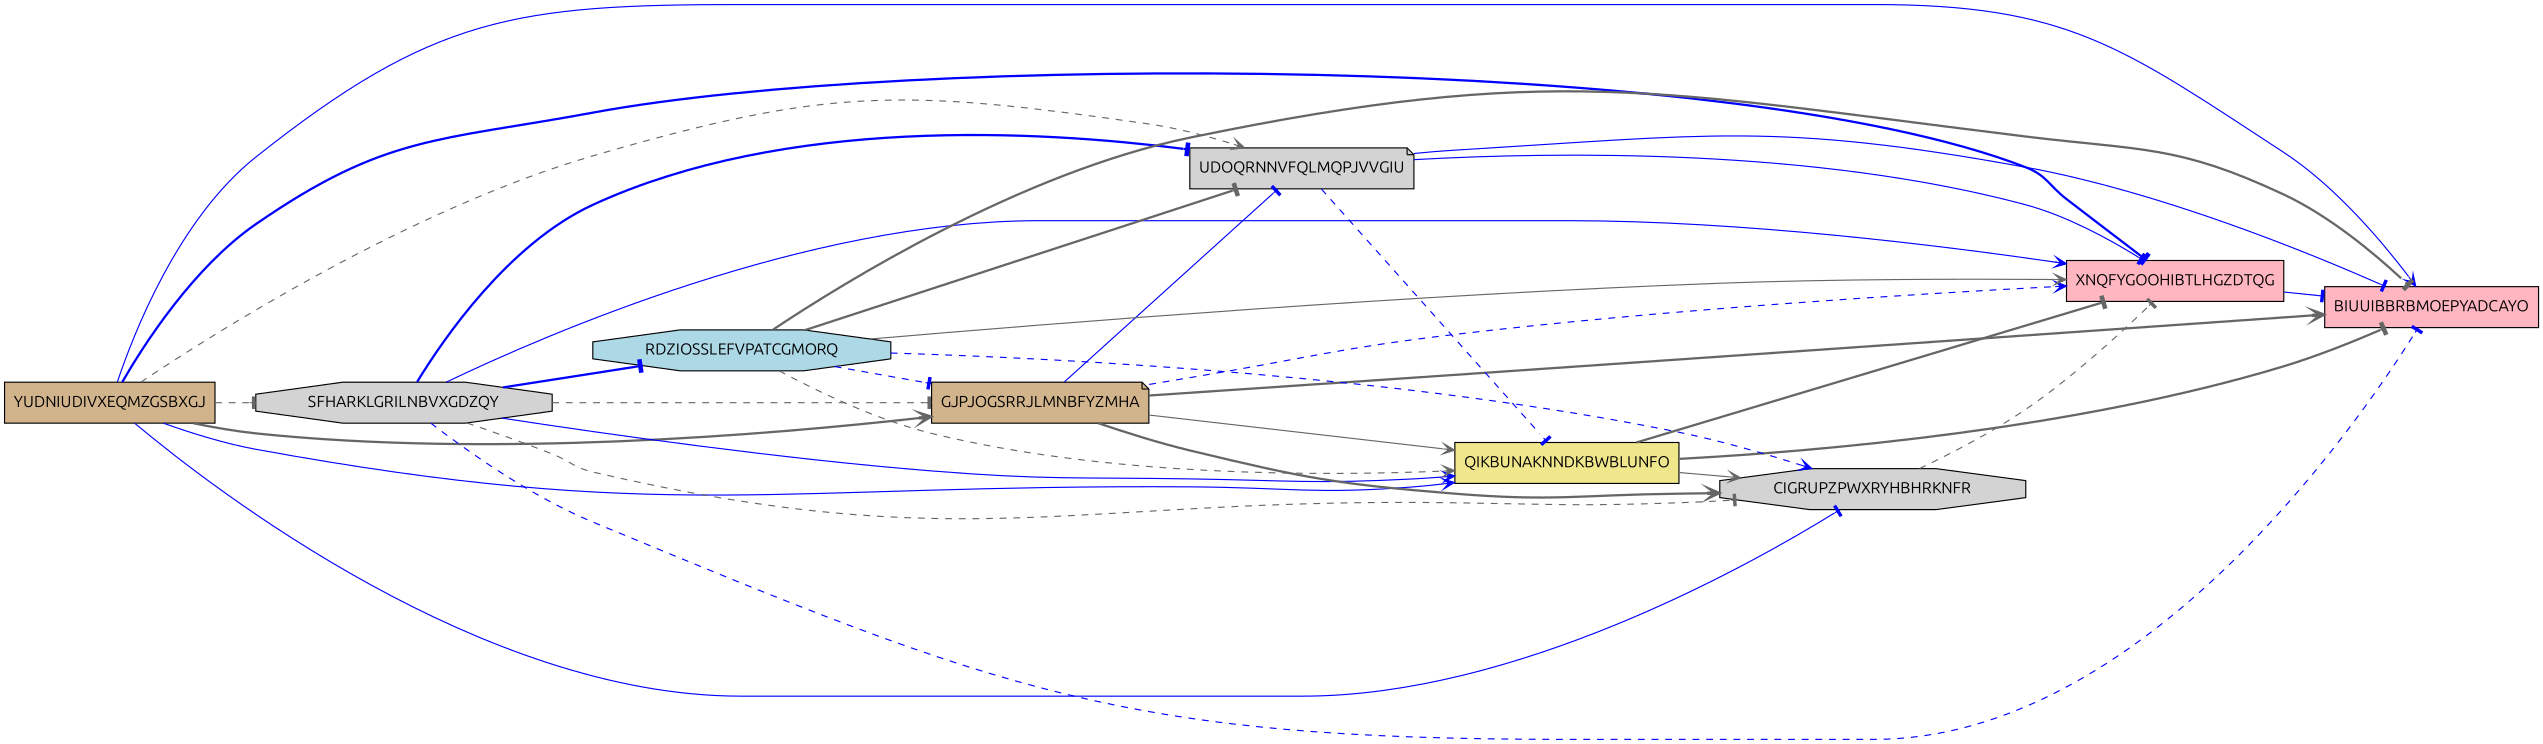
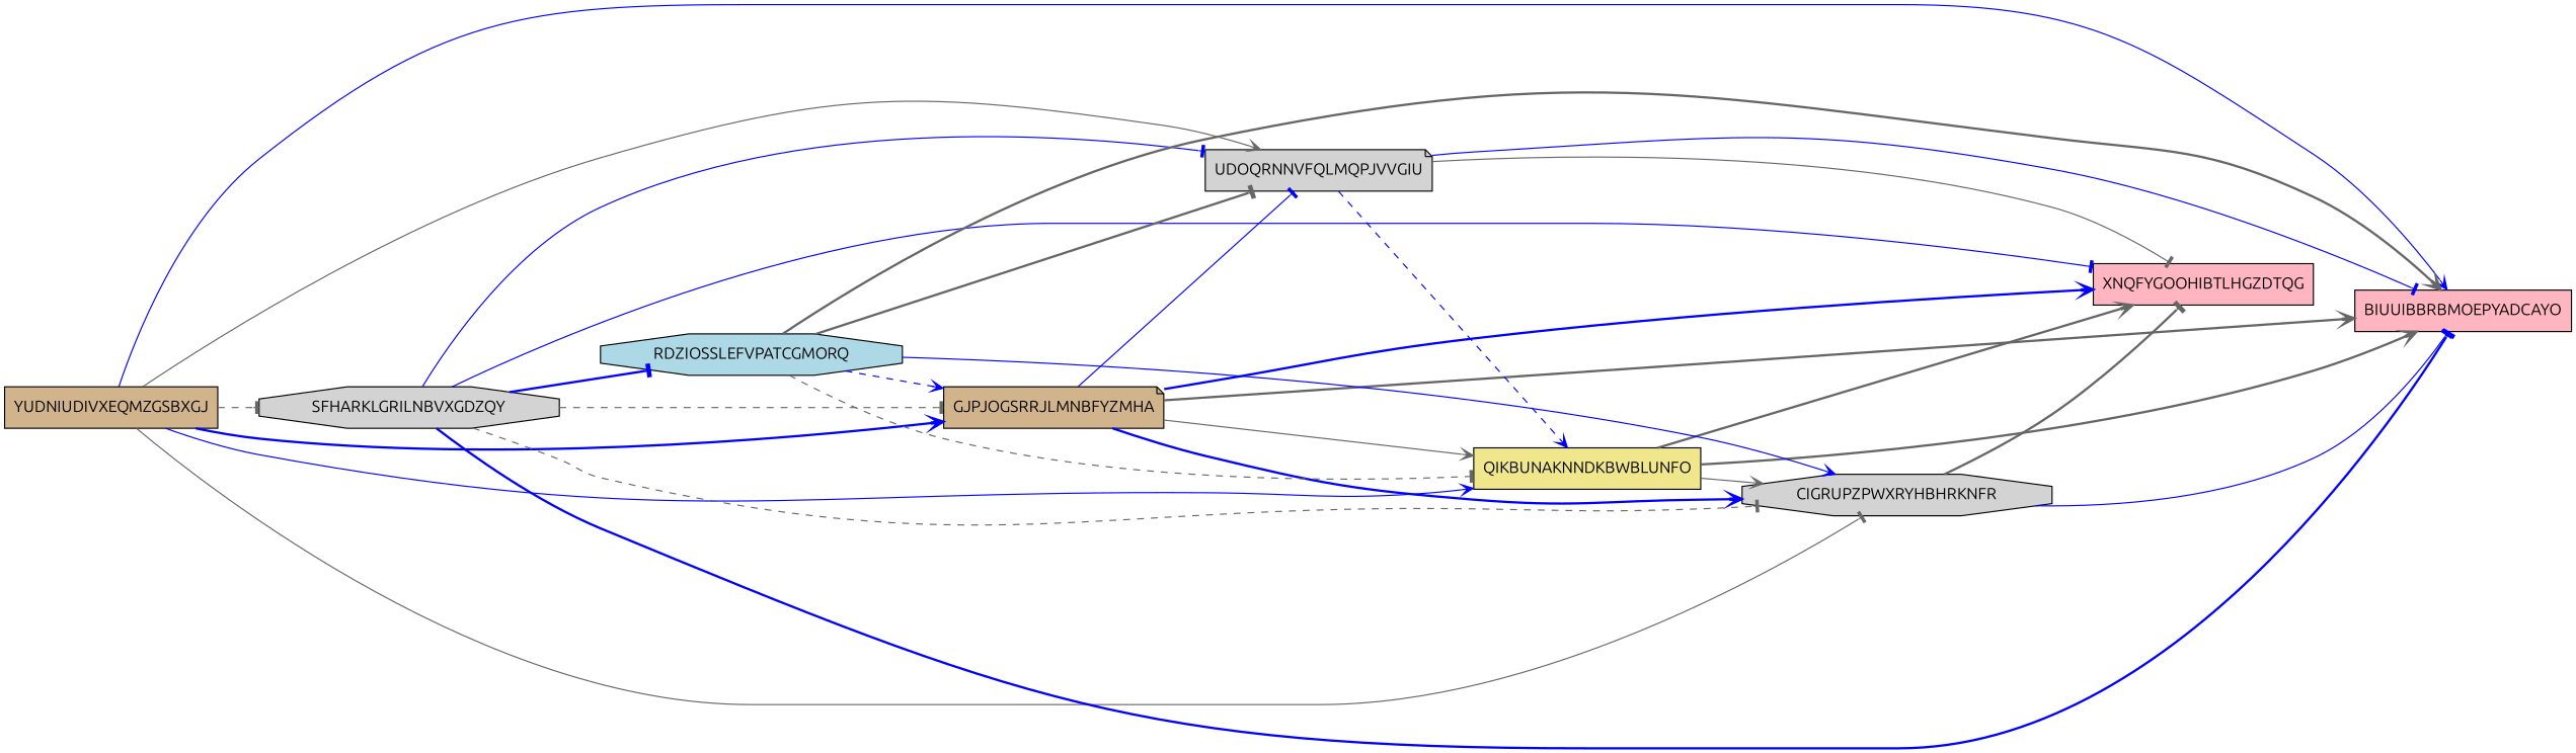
  digraph {
    fontname=Ubuntu
    rankdir=LR
    node [Processor=1 Weight=13 fillcolor=lightgrey fontname=Ubuntu shape=box style=filled]
    edge [Weight=19 arrowhead=tee color=gray40 fontname=Ubuntu style=solid]
    YUDNIUDIVXEQMZGSBXGJ [Start=0 Weight=19 fillcolor=tan]
    SFHARKLGRILNBVXGDZQY [Start=19 shape=octagon]
    GJPJOGSRRJLMNBFYZMHA [Start=51 Weight=18 fillcolor=tan shape=note]
    UDOQRNNVFQLMQPJVVGIU [Start=69 shape=note]
    QIKBUNAKNNDKBWBLUNFO [Start=82 Weight=14 fillcolor=khaki]
    CIGRUPZPWXRYHBHRKNFR [Start=96 Weight=10 shape=octagon]
    XNQFYGOOHIBTLHGZDTQG [Start=106 fillcolor=lightpink]
    BIUUIBBRBMOEPYADCAYO [Start=119 Weight=10 fillcolor=lightpink]
    RDZIOSSLEFVPATCGMORQ [Start=32 Weight=19 fillcolor=lightblue shape=octagon]
    YUDNIUDIVXEQMZGSBXGJ -> SFHARKLGRILNBVXGDZQY [Weight=14 style=dashed]
-   YUDNIUDIVXEQMZGSBXGJ -> GJPJOGSRRJLMNBFYZMHA [Weight=13 arrowhead=vee style=bold]
-   YUDNIUDIVXEQMZGSBXGJ -> UDOQRNNVFQLMQPJVVGIU [Weight=13 arrowhead=vee style=dashed]
+   YUDNIUDIVXEQMZGSBXGJ -> GJPJOGSRRJLMNBFYZMHA [Weight=13 arrowhead=vee color=blue style=bold]
+   YUDNIUDIVXEQMZGSBXGJ -> UDOQRNNVFQLMQPJVVGIU [Weight=13 arrowhead=vee]
    YUDNIUDIVXEQMZGSBXGJ -> QIKBUNAKNNDKBWBLUNFO [Weight=11 arrowhead=vee color=blue]
-   YUDNIUDIVXEQMZGSBXGJ -> CIGRUPZPWXRYHBHRKNFR [Weight=20 color=blue]
-   YUDNIUDIVXEQMZGSBXGJ -> XNQFYGOOHIBTLHGZDTQG [Weight=12 color=blue style=bold]
+   YUDNIUDIVXEQMZGSBXGJ -> CIGRUPZPWXRYHBHRKNFR [Weight=20]
    YUDNIUDIVXEQMZGSBXGJ -> BIUUIBBRBMOEPYADCAYO [Weight=18 arrowhead=vee color=blue]
    SFHARKLGRILNBVXGDZQY -> GJPJOGSRRJLMNBFYZMHA [style=dashed]
-   SFHARKLGRILNBVXGDZQY -> UDOQRNNVFQLMQPJVVGIU [Weight=12 color=blue style=bold]
-   SFHARKLGRILNBVXGDZQY -> QIKBUNAKNNDKBWBLUNFO [Weight=15 arrowhead=vee color=blue]
+   SFHARKLGRILNBVXGDZQY -> UDOQRNNVFQLMQPJVVGIU [Weight=12 color=blue]
    SFHARKLGRILNBVXGDZQY -> CIGRUPZPWXRYHBHRKNFR [Weight=16 style=dashed]
-   SFHARKLGRILNBVXGDZQY -> XNQFYGOOHIBTLHGZDTQG [arrowhead=vee color=blue]
-   SFHARKLGRILNBVXGDZQY -> BIUUIBBRBMOEPYADCAYO [Weight=10 color=blue style=dashed]
+   SFHARKLGRILNBVXGDZQY -> XNQFYGOOHIBTLHGZDTQG [color=blue]
+   SFHARKLGRILNBVXGDZQY -> BIUUIBBRBMOEPYADCAYO [Weight=10 color=blue style=bold]
    SFHARKLGRILNBVXGDZQY -> RDZIOSSLEFVPATCGMORQ [Weight=16 color=blue style=bold]
    GJPJOGSRRJLMNBFYZMHA -> UDOQRNNVFQLMQPJVVGIU [Weight=14 color=blue]
    GJPJOGSRRJLMNBFYZMHA -> QIKBUNAKNNDKBWBLUNFO [Weight=12 arrowhead=vee]
-   GJPJOGSRRJLMNBFYZMHA -> CIGRUPZPWXRYHBHRKNFR [arrowhead=vee style=bold]
-   GJPJOGSRRJLMNBFYZMHA -> XNQFYGOOHIBTLHGZDTQG [Weight=11 arrowhead=vee color=blue style=dashed]
+   GJPJOGSRRJLMNBFYZMHA -> CIGRUPZPWXRYHBHRKNFR [arrowhead=vee color=blue style=bold]
+   GJPJOGSRRJLMNBFYZMHA -> XNQFYGOOHIBTLHGZDTQG [Weight=11 arrowhead=vee color=blue style=bold]
    GJPJOGSRRJLMNBFYZMHA -> BIUUIBBRBMOEPYADCAYO [Weight=15 arrowhead=vee style=bold]
-   UDOQRNNVFQLMQPJVVGIU -> QIKBUNAKNNDKBWBLUNFO [color=blue style=dashed]
-   UDOQRNNVFQLMQPJVVGIU -> XNQFYGOOHIBTLHGZDTQG [Weight=16 color=blue]
+   UDOQRNNVFQLMQPJVVGIU -> QIKBUNAKNNDKBWBLUNFO [arrowhead=vee color=blue style=dashed]
+   UDOQRNNVFQLMQPJVVGIU -> XNQFYGOOHIBTLHGZDTQG [Weight=16]
    UDOQRNNVFQLMQPJVVGIU -> BIUUIBBRBMOEPYADCAYO [Weight=13 color=blue]
    QIKBUNAKNNDKBWBLUNFO -> CIGRUPZPWXRYHBHRKNFR [Weight=17 arrowhead=vee]
-   QIKBUNAKNNDKBWBLUNFO -> XNQFYGOOHIBTLHGZDTQG [Weight=10 style=bold]
-   QIKBUNAKNNDKBWBLUNFO -> BIUUIBBRBMOEPYADCAYO [Weight=13 style=bold]
-   CIGRUPZPWXRYHBHRKNFR -> XNQFYGOOHIBTLHGZDTQG [style=dashed]
-   XNQFYGOOHIBTLHGZDTQG -> BIUUIBBRBMOEPYADCAYO [Weight=16 color=blue]
-   RDZIOSSLEFVPATCGMORQ -> GJPJOGSRRJLMNBFYZMHA [color=blue style=dashed]
+   QIKBUNAKNNDKBWBLUNFO -> XNQFYGOOHIBTLHGZDTQG [Weight=10 arrowhead=vee style=bold]
+   QIKBUNAKNNDKBWBLUNFO -> BIUUIBBRBMOEPYADCAYO [Weight=13 arrowhead=vee style=bold]
+   CIGRUPZPWXRYHBHRKNFR -> XNQFYGOOHIBTLHGZDTQG [style=bold]
+   CIGRUPZPWXRYHBHRKNFR -> BIUUIBBRBMOEPYADCAYO [Weight=16 color=blue]
+   RDZIOSSLEFVPATCGMORQ -> GJPJOGSRRJLMNBFYZMHA [arrowhead=vee color=blue style=dashed]
    RDZIOSSLEFVPATCGMORQ -> UDOQRNNVFQLMQPJVVGIU [style=bold]
-   RDZIOSSLEFVPATCGMORQ -> QIKBUNAKNNDKBWBLUNFO [Weight=17 arrowhead=vee style=dashed]
-   RDZIOSSLEFVPATCGMORQ -> CIGRUPZPWXRYHBHRKNFR [Weight=10 arrowhead=vee color=blue style=dashed]
-   RDZIOSSLEFVPATCGMORQ -> XNQFYGOOHIBTLHGZDTQG [Weight=11 arrowhead=vee]
-   RDZIOSSLEFVPATCGMORQ -> BIUUIBBRBMOEPYADCAYO [Weight=17 style=bold]
+   RDZIOSSLEFVPATCGMORQ -> QIKBUNAKNNDKBWBLUNFO [Weight=17 style=dashed]
+   RDZIOSSLEFVPATCGMORQ -> CIGRUPZPWXRYHBHRKNFR [Weight=10 arrowhead=vee color=blue]
+   RDZIOSSLEFVPATCGMORQ -> BIUUIBBRBMOEPYADCAYO [Weight=17 arrowhead=vee style=bold]
  }
